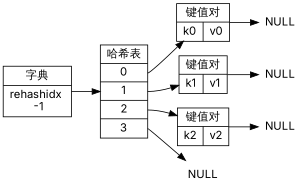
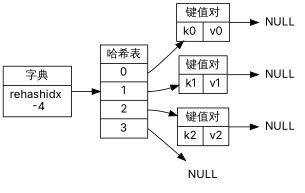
  digraph {
    rankdir=LR
    fontname=Inter
    node [shape=record fontname=Inter]
    edge [fontname=Inter]
-   n1 [label="字典| rehashidx \n -1"]
+   n1 [label="字典| rehashidx \n -4"]
    n2 [label="哈希表 | <0> 0 | <1> 1 | <2> 2 | <3> 3 "]
    n3 [label="键值对 | { k0 | v0 }"]
    n4 [label="键值对 | { k1 | v1 }"]
    n5 [label="键值对 | { k2 | v2 }"]
    n6 [label=NULL shape=plaintext]
    n7 [label=NULL shape=plaintext]
    n8 [label=NULL shape=plaintext]
    n9 [label=NULL shape=plaintext]
    n1 -> n2
    n2 -> n3 [tailport=0]
    n2 -> n4 [tailport=1]
    n2 -> n5 [tailport=2]
    n2 -> n6 [tailport=3]
    n3 -> n7
    n4 -> n8
    n5 -> n9
  }
